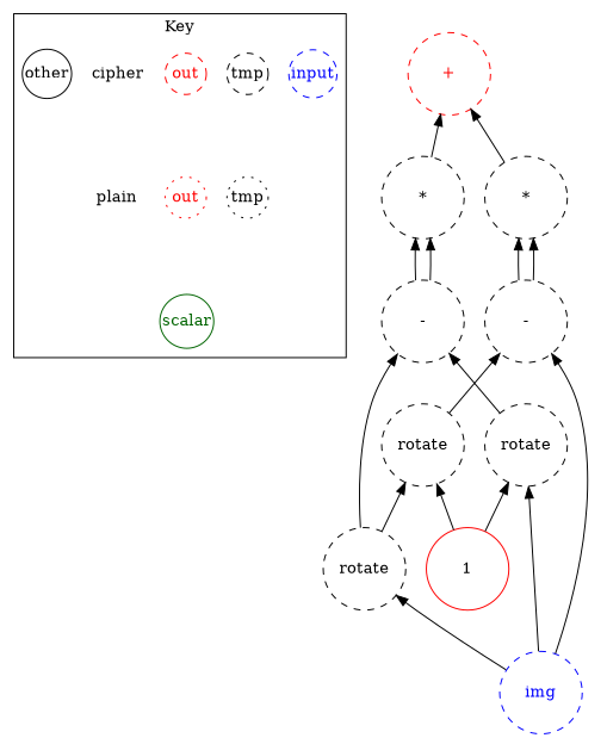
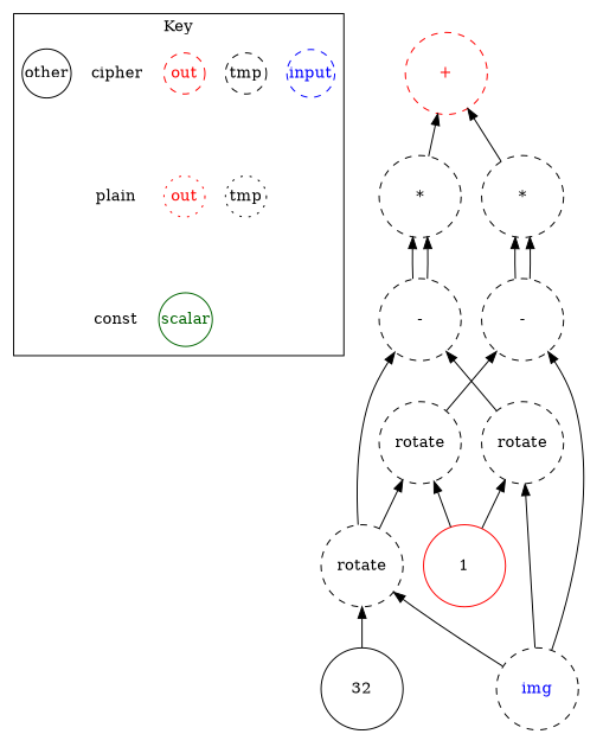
  digraph {
    node [margin=0 shape=circle style=dashed]
    edge [dir=back]
    n1 [color=blue fontcolor=blue label=input width=0.5]
    n2 [color=black fontcolor=black label=tmp width=0.5]
    n3 [color=black fontcolor=black label=tmp style=dotted width=0.5]
    n4 [color=red fontcolor=red label=out width=0.5]
    n5 [color=red fontcolor=red label=out style=dotted width=0.5]
    cipher [shape=plain width=0.5 style=""]
    plain [shape=plain width=0.5 style=""]
    other [color=black fontcolor=black style=solid width=0.5]
    scalar [color=darkgreen fontcolor=darkgreen style=solid width=0.5]
-   n12 [color=blue fontcolor=blue label=img width=1]
+   const [shape=plain width=0.5 style=""]
+   n11 [label=32 style=solid width=1]
+   n12 [color=black fontcolor=blue label=img width=1]
    n13 [label=rotate width=1]
    n14 [color=red label=1 style=solid width=1]
    n15 [label=rotate width=1]
    n16 [label="-" width=1]
    n17 [label="*" width=1]
    n18 [label=rotate width=1]
    n19 [label="-" width=1]
    n20 [label="*" width=1]
    n21 [color=red fontcolor=red label="+" width=1]
    subgraph cluster_1 {
      label=Key
      n1
      n2
      n3
      n4
      n5
      cipher
      plain
      other
      scalar
+     const
    }
    n2 -> n3 [dir=forward style=invis]
    n4 -> n5 [dir=forward style=invis]
    n5 -> scalar [dir=forward style=invis]
    cipher -> plain [dir=forward style=invis]
+   plain -> const [dir=forward style=invis]
+   n13 -> n11
    n13 -> n12
    n15 -> n12
    n15 -> n14
    n16 -> n13
    n16 -> n15
    n17 -> n16
    n17 -> n16
    n18 -> n13
    n18 -> n14
    n19 -> n12
    n19 -> n18
    n20 -> n19
    n20 -> n19
    n21 -> n17
    n21 -> n20
  }
